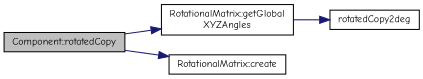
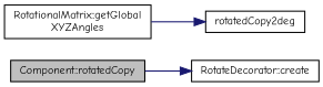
  digraph {
    fontname="Comic Neue"
    rankdir=LR
    node [color=black fillcolor=white fontname="Comic Neue" fontsize=10 shape=record style=filled]
    edge [color=midnightblue fontname="Comic Neue" fontsize=10 labelfontname=Helvetica labelfontsize=10 style=solid]
    n1 [fillcolor=grey75 fontcolor=black height=0.2 label="Component::rotatedCopy" width=0.4]
    n2 [height=0.2 label="RotationalMatrix::getGlobal\lXYZAngles" width=0.4]
-   n3 [height=0.2 label="RotationalMatrix::create" width=0.4]
+   n3 [height=0.2 label="RotateDecorator::create" width=0.4]
    n4 [height=0.2 label=rotatedCopy2deg width=0.4]
-   n1 -> n2
    n1 -> n3
    n2 -> n4
  }
